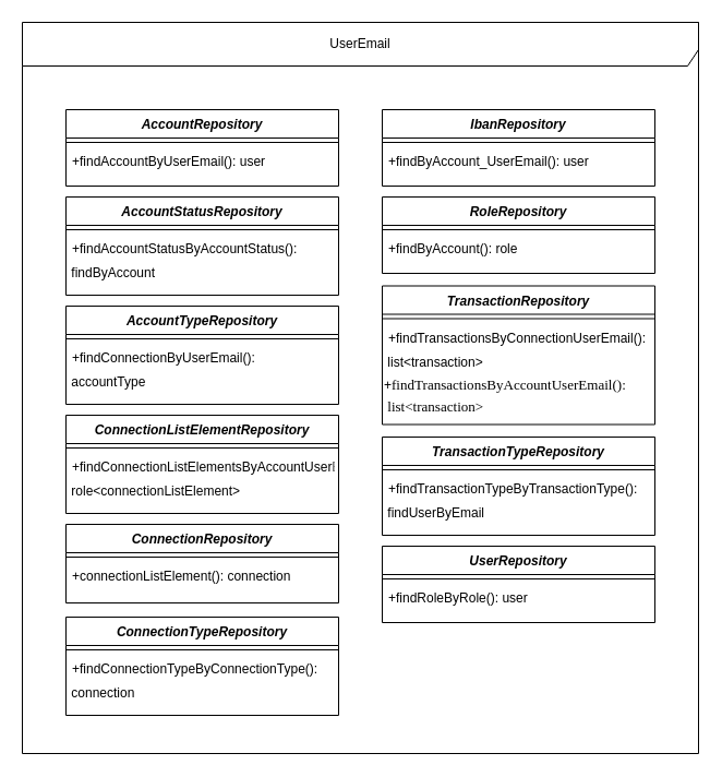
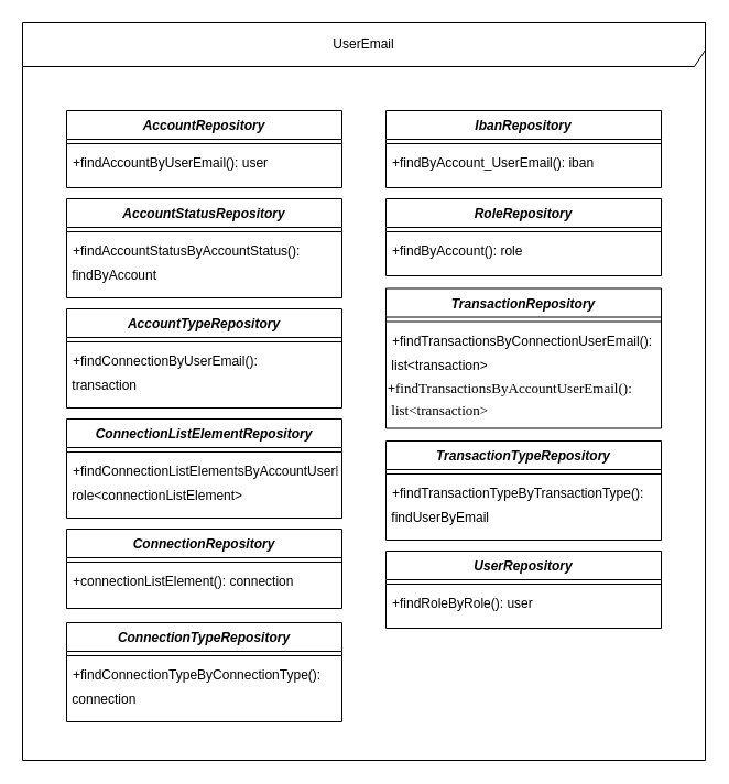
  <mxCell id="0" />
  <mxCell id="1" parent="0" />
  <mxCell id="2" value="UserEmail" style="shape=umlFrame;whiteSpace=wrap;html=1;align=center;width=680;height=40;" vertex="1" parent="1"><mxGeometry x="20" y="20" width="620" height="670" as="geometry" /></mxCell>
  <mxCell id="3" value="AccountRepository" style="swimlane;fontStyle=3;align=center;verticalAlign=top;childLayout=stackLayout;horizontal=1;startSize=26;horizontalStack=0;resizeParent=1;resizeLast=0;collapsible=1;marginBottom=0;rounded=0;shadow=0;strokeWidth=1;" parent="1" vertex="1"><mxGeometry x="60" y="100" width="250" height="70" as="geometry"><mxRectangle x="230" y="20" width="160" height="26" as="alternateBounds" /></mxGeometry></mxCell>
  <mxCell id="4" value="" style="line;html=1;strokeWidth=1;align=left;verticalAlign=middle;spacingTop=-1;spacingLeft=3;spacingRight=3;rotatable=0;labelPosition=right;points=[];portConstraint=eastwest;" parent="3" vertex="1"><mxGeometry y="26" width="250" height="8" as="geometry" /></mxCell>
  <mxCell id="5" value="+findAccountByUserEmail(): user" style="text;align=left;verticalAlign=top;spacingLeft=4;spacingRight=4;overflow=hidden;rotatable=0;points=[[0,0.5],[1,0.5]];portConstraint=eastwest;" parent="3" vertex="1"><mxGeometry y="34" width="250" height="26" as="geometry" /></mxCell>
  <mxCell id="6" value="AccountStatusRepository" style="swimlane;fontStyle=3;align=center;verticalAlign=top;childLayout=stackLayout;horizontal=1;startSize=26;horizontalStack=0;resizeParent=1;resizeLast=0;collapsible=1;marginBottom=0;rounded=0;shadow=0;strokeWidth=1;" vertex="1" parent="1"><mxGeometry x="60" y="180" width="250" height="90" as="geometry"><mxRectangle x="230" y="20" width="160" height="26" as="alternateBounds" /></mxGeometry></mxCell>
  <mxCell id="7" value="" style="line;html=1;strokeWidth=1;align=left;verticalAlign=middle;spacingTop=-1;spacingLeft=3;spacingRight=3;rotatable=0;labelPosition=right;points=[];portConstraint=eastwest;" vertex="1" parent="6"><mxGeometry y="26" width="250" height="8" as="geometry" /></mxCell>
  <mxCell id="8" value="+findAccountStatusByAccountStatus():" style="text;align=left;verticalAlign=top;spacingLeft=4;spacingRight=4;overflow=hidden;rotatable=0;points=[[0,0.5],[1,0.5]];portConstraint=eastwest;" vertex="1" parent="6"><mxGeometry y="34" width="250" height="26" as="geometry" /></mxCell>
  <mxCell id="9" value="&lt;span&gt;&amp;nbsp;findByAccount&lt;/span&gt;" style="text;html=1;align=left;verticalAlign=middle;resizable=0;points=[];autosize=1;" vertex="1" parent="6"><mxGeometry y="60" width="250" height="20" as="geometry" /></mxCell>
  <mxCell id="10" value="IbanRepository" style="swimlane;fontStyle=3;align=center;verticalAlign=top;childLayout=stackLayout;horizontal=1;startSize=26;horizontalStack=0;resizeParent=1;resizeLast=0;collapsible=1;marginBottom=0;rounded=0;shadow=0;strokeWidth=1;" vertex="1" parent="1"><mxGeometry x="350" y="100" width="250" height="70" as="geometry"><mxRectangle x="230" y="20" width="160" height="26" as="alternateBounds" /></mxGeometry></mxCell>
  <mxCell id="11" value="" style="line;html=1;strokeWidth=1;align=left;verticalAlign=middle;spacingTop=-1;spacingLeft=3;spacingRight=3;rotatable=0;labelPosition=right;points=[];portConstraint=eastwest;" vertex="1" parent="10"><mxGeometry y="26" width="250" height="8" as="geometry" /></mxCell>
- <mxCell id="12" value="+findByAccount_UserEmail(): user" style="text;align=left;verticalAlign=top;spacingLeft=4;spacingRight=4;overflow=hidden;rotatable=0;points=[[0,0.5],[1,0.5]];portConstraint=eastwest;" vertex="1" parent="10"><mxGeometry y="34" width="250" height="26" as="geometry" /></mxCell>
+ <mxCell id="12" value="+findByAccount_UserEmail(): iban" style="text;align=left;verticalAlign=top;spacingLeft=4;spacingRight=4;overflow=hidden;rotatable=0;points=[[0,0.5],[1,0.5]];portConstraint=eastwest;" vertex="1" parent="10"><mxGeometry y="34" width="250" height="26" as="geometry" /></mxCell>
  <mxCell id="13" value="RoleRepository" style="swimlane;fontStyle=3;align=center;verticalAlign=top;childLayout=stackLayout;horizontal=1;startSize=26;horizontalStack=0;resizeParent=1;resizeLast=0;collapsible=1;marginBottom=0;rounded=0;shadow=0;strokeWidth=1;" vertex="1" parent="1"><mxGeometry x="350" y="180" width="250" height="70" as="geometry"><mxRectangle x="230" y="20" width="160" height="26" as="alternateBounds" /></mxGeometry></mxCell>
  <mxCell id="14" value="" style="line;html=1;strokeWidth=1;align=left;verticalAlign=middle;spacingTop=-1;spacingLeft=3;spacingRight=3;rotatable=0;labelPosition=right;points=[];portConstraint=eastwest;" vertex="1" parent="13"><mxGeometry y="26" width="250" height="8" as="geometry" /></mxCell>
  <mxCell id="15" value="+findByAccount(): role" style="text;align=left;verticalAlign=top;spacingLeft=4;spacingRight=4;overflow=hidden;rotatable=0;points=[[0,0.5],[1,0.5]];portConstraint=eastwest;" vertex="1" parent="13"><mxGeometry y="34" width="250" height="26" as="geometry" /></mxCell>
  <mxCell id="16" value="AccountTypeRepository" style="swimlane;fontStyle=3;align=center;verticalAlign=top;childLayout=stackLayout;horizontal=1;startSize=26;horizontalStack=0;resizeParent=1;resizeLast=0;collapsible=1;marginBottom=0;rounded=0;shadow=0;strokeWidth=1;" vertex="1" parent="1"><mxGeometry x="60" y="280" width="250" height="90" as="geometry"><mxRectangle x="230" y="20" width="160" height="26" as="alternateBounds" /></mxGeometry></mxCell>
  <mxCell id="17" value="" style="line;html=1;strokeWidth=1;align=left;verticalAlign=middle;spacingTop=-1;spacingLeft=3;spacingRight=3;rotatable=0;labelPosition=right;points=[];portConstraint=eastwest;" vertex="1" parent="16"><mxGeometry y="26" width="250" height="8" as="geometry" /></mxCell>
  <mxCell id="18" value="+findConnectionByUserEmail():" style="text;align=left;verticalAlign=top;spacingLeft=4;spacingRight=4;overflow=hidden;rotatable=0;points=[[0,0.5],[1,0.5]];portConstraint=eastwest;" vertex="1" parent="16"><mxGeometry y="34" width="250" height="26" as="geometry" /></mxCell>
- <mxCell id="19" value="&lt;span&gt;&amp;nbsp;accountType&lt;/span&gt;" style="text;html=1;align=left;verticalAlign=middle;resizable=0;points=[];autosize=1;" vertex="1" parent="16"><mxGeometry y="60" width="250" height="20" as="geometry" /></mxCell>
+ <mxCell id="19" value="&lt;span&gt;&amp;nbsp;transaction&lt;/span&gt;" style="text;html=1;align=left;verticalAlign=middle;resizable=0;points=[];autosize=1;" vertex="1" parent="16"><mxGeometry y="60" width="250" height="20" as="geometry" /></mxCell>
  <mxCell id="20" value="ConnectionListElementRepository" style="swimlane;fontStyle=3;align=center;verticalAlign=top;childLayout=stackLayout;horizontal=1;startSize=26;horizontalStack=0;resizeParent=1;resizeLast=0;collapsible=1;marginBottom=0;rounded=0;shadow=0;strokeWidth=1;" vertex="1" parent="1"><mxGeometry x="60" y="380" width="250" height="90" as="geometry"><mxRectangle x="230" y="20" width="160" height="26" as="alternateBounds" /></mxGeometry></mxCell>
  <mxCell id="21" value="" style="line;html=1;strokeWidth=1;align=left;verticalAlign=middle;spacingTop=-1;spacingLeft=3;spacingRight=3;rotatable=0;labelPosition=right;points=[];portConstraint=eastwest;" vertex="1" parent="20"><mxGeometry y="26" width="250" height="8" as="geometry" /></mxCell>
  <mxCell id="22" value="+findConnectionListElementsByAccountUserEmail():" style="text;align=left;verticalAlign=top;spacingLeft=4;spacingRight=4;overflow=hidden;rotatable=0;points=[[0,0.5],[1,0.5]];portConstraint=eastwest;" vertex="1" parent="20"><mxGeometry y="34" width="250" height="26" as="geometry" /></mxCell>
  <mxCell id="23" value="&lt;span&gt;&amp;nbsp;role&amp;lt;connectionListElement&amp;gt;&lt;/span&gt;" style="text;html=1;align=left;verticalAlign=middle;resizable=0;points=[];autosize=1;" vertex="1" parent="20"><mxGeometry y="60" width="250" height="20" as="geometry" /></mxCell>
  <mxCell id="24" value="ConnectionRepository" style="swimlane;fontStyle=3;align=center;verticalAlign=top;childLayout=stackLayout;horizontal=1;startSize=26;horizontalStack=0;resizeParent=1;resizeLast=0;collapsible=1;marginBottom=0;rounded=0;shadow=0;strokeWidth=1;" vertex="1" parent="1"><mxGeometry x="60" y="480" width="250" height="72" as="geometry"><mxRectangle x="230" y="20" width="160" height="26" as="alternateBounds" /></mxGeometry></mxCell>
  <mxCell id="25" value="" style="line;html=1;strokeWidth=1;align=left;verticalAlign=middle;spacingTop=-1;spacingLeft=3;spacingRight=3;rotatable=0;labelPosition=right;points=[];portConstraint=eastwest;" vertex="1" parent="24"><mxGeometry y="26" width="250" height="8" as="geometry" /></mxCell>
  <mxCell id="26" value="+connectionListElement(): connection" style="text;align=left;verticalAlign=top;spacingLeft=4;spacingRight=4;overflow=hidden;rotatable=0;points=[[0,0.5],[1,0.5]];portConstraint=eastwest;" vertex="1" parent="24"><mxGeometry y="34" width="250" height="26" as="geometry" /></mxCell>
  <mxCell id="27" value="ConnectionTypeRepository" style="swimlane;fontStyle=3;align=center;verticalAlign=top;childLayout=stackLayout;horizontal=1;startSize=26;horizontalStack=0;resizeParent=1;resizeLast=0;collapsible=1;marginBottom=0;rounded=0;shadow=0;strokeWidth=1;" vertex="1" parent="1"><mxGeometry x="60" y="565" width="250" height="90" as="geometry"><mxRectangle x="230" y="20" width="160" height="26" as="alternateBounds" /></mxGeometry></mxCell>
  <mxCell id="28" value="" style="line;html=1;strokeWidth=1;align=left;verticalAlign=middle;spacingTop=-1;spacingLeft=3;spacingRight=3;rotatable=0;labelPosition=right;points=[];portConstraint=eastwest;" vertex="1" parent="27"><mxGeometry y="26" width="250" height="8" as="geometry" /></mxCell>
  <mxCell id="29" value="+findConnectionTypeByConnectionType():" style="text;align=left;verticalAlign=top;spacingLeft=4;spacingRight=4;overflow=hidden;rotatable=0;points=[[0,0.5],[1,0.5]];portConstraint=eastwest;" vertex="1" parent="27"><mxGeometry y="34" width="250" height="26" as="geometry" /></mxCell>
  <mxCell id="30" value="&lt;span&gt;&amp;nbsp;connection&lt;/span&gt;" style="text;html=1;align=left;verticalAlign=middle;resizable=0;points=[];autosize=1;" vertex="1" parent="27"><mxGeometry y="60" width="250" height="20" as="geometry" /></mxCell>
  <mxCell id="31" value="TransactionRepository" style="swimlane;fontStyle=3;align=center;verticalAlign=top;childLayout=stackLayout;horizontal=1;startSize=26;horizontalStack=0;resizeParent=1;resizeLast=0;collapsible=1;marginBottom=0;rounded=0;shadow=0;strokeWidth=1;" vertex="1" parent="1"><mxGeometry x="350" y="261.5" width="250" height="127" as="geometry"><mxRectangle x="230" y="20" width="160" height="26" as="alternateBounds" /></mxGeometry></mxCell>
  <mxCell id="32" value="" style="line;html=1;strokeWidth=1;align=left;verticalAlign=middle;spacingTop=-1;spacingLeft=3;spacingRight=3;rotatable=0;labelPosition=right;points=[];portConstraint=eastwest;" vertex="1" parent="31"><mxGeometry y="26" width="250" height="8" as="geometry" /></mxCell>
  <mxCell id="33" value="+findTransactionsByConnectionUserEmail():&#10;&#10;" style="text;align=left;verticalAlign=top;spacingLeft=4;spacingRight=4;overflow=hidden;rotatable=0;points=[[0,0.5],[1,0.5]];portConstraint=eastwest;" vertex="1" parent="31"><mxGeometry y="34" width="250" height="26" as="geometry" /></mxCell>
  <mxCell id="34" value="&amp;nbsp;list&amp;lt;transaction&amp;gt;" style="text;html=1;align=left;verticalAlign=middle;resizable=0;points=[];autosize=1;" vertex="1" parent="31"><mxGeometry y="60" width="250" height="20" as="geometry" /></mxCell>
  <mxCell id="35" value="&lt;span style=&quot;background-color: rgb(255 , 255 , 255)&quot;&gt;+&lt;/span&gt;&lt;span style=&quot;font-family: &amp;#34;jetbrains mono&amp;#34; ; font-size: 9.8pt&quot;&gt;findTransactionsByAccountUserEmail():&lt;/span&gt;" style="text;html=1;align=left;verticalAlign=middle;resizable=0;points=[];autosize=1;" vertex="1" parent="31"><mxGeometry y="80" width="250" height="20" as="geometry" /></mxCell>
  <mxCell id="36" value="&lt;span style=&quot;font-family: &amp;#34;jetbrains mono&amp;#34; ; font-size: 13.067px&quot;&gt;&amp;nbsp;list&amp;lt;transaction&amp;gt;&lt;/span&gt;" style="text;html=1;align=left;verticalAlign=middle;resizable=0;points=[];autosize=1;" vertex="1" parent="31"><mxGeometry y="100" width="250" height="20" as="geometry" /></mxCell>
  <mxCell id="37" value="TransactionTypeRepository" style="swimlane;fontStyle=3;align=center;verticalAlign=top;childLayout=stackLayout;horizontal=1;startSize=26;horizontalStack=0;resizeParent=1;resizeLast=0;collapsible=1;marginBottom=0;rounded=0;shadow=0;strokeWidth=1;" vertex="1" parent="1"><mxGeometry x="350" y="400" width="250" height="90" as="geometry"><mxRectangle x="230" y="20" width="160" height="26" as="alternateBounds" /></mxGeometry></mxCell>
  <mxCell id="38" value="" style="line;html=1;strokeWidth=1;align=left;verticalAlign=middle;spacingTop=-1;spacingLeft=3;spacingRight=3;rotatable=0;labelPosition=right;points=[];portConstraint=eastwest;" vertex="1" parent="37"><mxGeometry y="26" width="250" height="8" as="geometry" /></mxCell>
  <mxCell id="39" value="+findTransactionTypeByTransactionType():" style="text;align=left;verticalAlign=top;spacingLeft=4;spacingRight=4;overflow=hidden;rotatable=0;points=[[0,0.5],[1,0.5]];portConstraint=eastwest;" vertex="1" parent="37"><mxGeometry y="34" width="250" height="26" as="geometry" /></mxCell>
  <mxCell id="40" value="&lt;span&gt;&amp;nbsp;findUserByEmail&lt;/span&gt;" style="text;html=1;align=left;verticalAlign=middle;resizable=0;points=[];autosize=1;" vertex="1" parent="37"><mxGeometry y="60" width="250" height="20" as="geometry" /></mxCell>
  <mxCell id="41" value="UserRepository" style="swimlane;fontStyle=3;align=center;verticalAlign=top;childLayout=stackLayout;horizontal=1;startSize=26;horizontalStack=0;resizeParent=1;resizeLast=0;collapsible=1;marginBottom=0;rounded=0;shadow=0;strokeWidth=1;" vertex="1" parent="1"><mxGeometry x="350" y="500" width="250" height="70" as="geometry"><mxRectangle x="230" y="20" width="160" height="26" as="alternateBounds" /></mxGeometry></mxCell>
  <mxCell id="42" value="" style="line;html=1;strokeWidth=1;align=left;verticalAlign=middle;spacingTop=-1;spacingLeft=3;spacingRight=3;rotatable=0;labelPosition=right;points=[];portConstraint=eastwest;" vertex="1" parent="41"><mxGeometry y="26" width="250" height="8" as="geometry" /></mxCell>
  <mxCell id="43" value="+findRoleByRole(): user" style="text;align=left;verticalAlign=top;spacingLeft=4;spacingRight=4;overflow=hidden;rotatable=0;points=[[0,0.5],[1,0.5]];portConstraint=eastwest;" vertex="1" parent="41"><mxGeometry y="34" width="250" height="26" as="geometry" /></mxCell>
